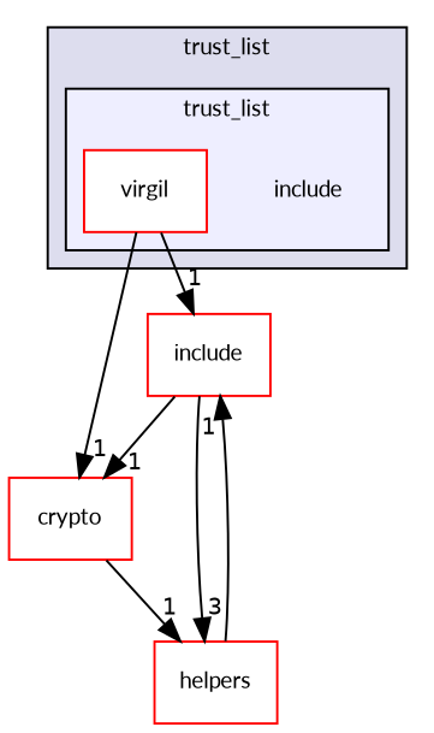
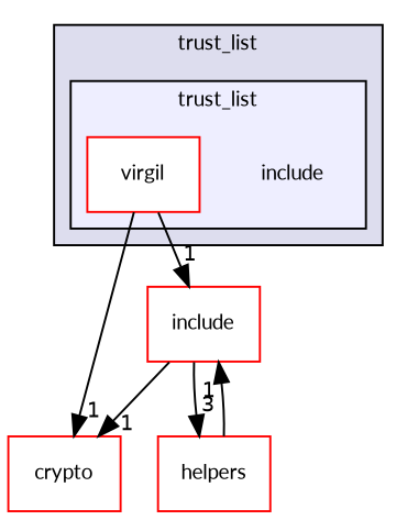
  digraph {
    compound=true
    fontname=Lato
    node [fontname=Lato fontsize=10 shape=box color=red fillcolor=white style=filled]
    edge [fontname=Lato headlabel=1 labeldistance=1.5 labelfontname=Helvetica labelfontsize=10]
    n1 [label=include shape=plaintext color="" fillcolor="" style=""]
    n2 [label=virgil]
    n3 [label=include]
    n4 [label=crypto]
    n5 [label=helpers]
    subgraph cluster_1 {
      bgcolor="#ddddee"
      fontsize=10
      label=trust_list
      pencolor=black
      subgraph cluster_2 {
        bgcolor="#eeeeff"
        fontsize=10
        label=trust_list
        pencolor=black
        n1
        n2
      }
    }
    n2 -> n3
    n2 -> n4
    n3 -> n4
    n3 -> n5 [headlabel=3]
-   n4 -> n5
    n5 -> n3
  }
